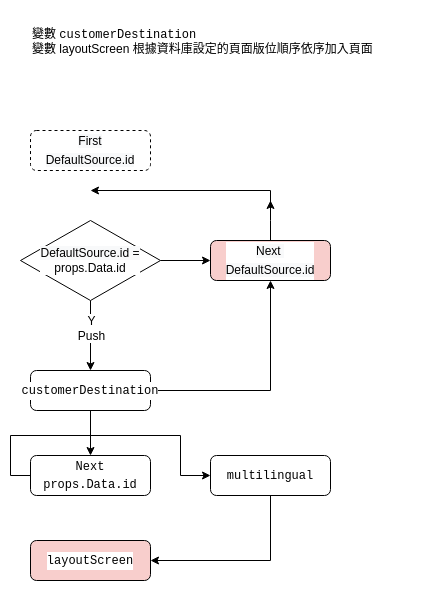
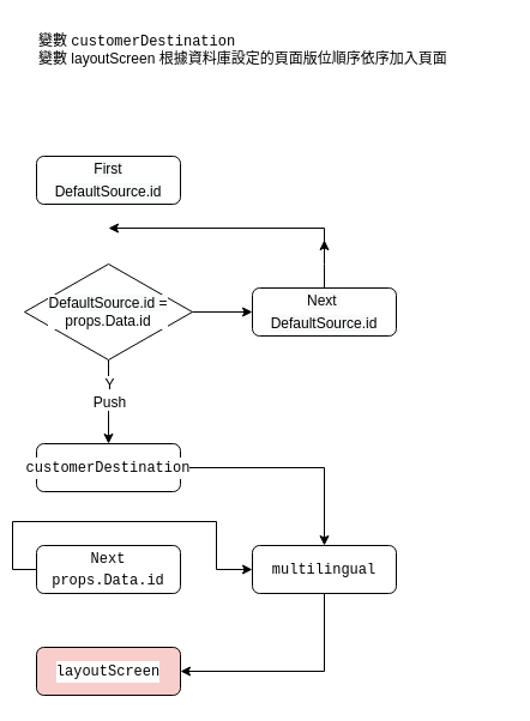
  <mxCell id="0" />
  <mxCell id="1" parent="0" />
  <mxCell id="2" value="&lt;span style=&quot;background-color: rgb(255 , 255 , 255)&quot;&gt;變數&amp;nbsp;&lt;span style=&quot;font-family: &amp;#34;menlo&amp;#34; , &amp;#34;monaco&amp;#34; , &amp;#34;courier new&amp;#34; , monospace ; white-space: pre&quot;&gt;customerDestination&lt;/span&gt;&lt;br&gt;變數 layoutScreen 根據資料庫設定的頁面版位順序依序加入頁面&lt;/span&gt;" style="text;html=1;" parent="1" vertex="1"><mxGeometry x="30" y="20" width="390" height="30" as="geometry" /></mxCell>
- <mxCell id="3" value="&lt;div style=&quot;font-family: &amp;#34;menlo&amp;#34; , &amp;#34;monaco&amp;#34; , &amp;#34;courier new&amp;#34; , monospace ; line-height: 18px ; white-space: pre ; font-size: 12px&quot;&gt;&lt;span style=&quot;font-family: &amp;#34;helvetica&amp;#34; ; text-align: left ; white-space: nowrap ; background-color: rgb(248 , 249 , 250) ; font-size: 12px&quot;&gt;First&lt;/span&gt;&lt;/div&gt;&lt;div style=&quot;font-family: &amp;#34;menlo&amp;#34; , &amp;#34;monaco&amp;#34; , &amp;#34;courier new&amp;#34; , monospace ; line-height: 18px ; white-space: pre ; font-size: 12px&quot;&gt;&lt;span style=&quot;font-family: &amp;#34;helvetica&amp;#34; ; text-align: left ; white-space: nowrap ; background-color: rgb(248 , 249 , 250) ; font-size: 12px&quot;&gt;DefaultSource.id&lt;/span&gt;&lt;br style=&quot;font-size: 12px&quot;&gt;&lt;/div&gt;" style="rounded=1;whiteSpace=wrap;html=1;labelBackgroundColor=#ffffff;fontColor=#000000;fontSize=12;dashed=1;" parent="1" vertex="1"><mxGeometry x="30" y="130" width="120" height="40" as="geometry" /></mxCell>
+ <mxCell id="3" value="&lt;div style=&quot;font-family: &amp;#34;menlo&amp;#34; , &amp;#34;monaco&amp;#34; , &amp;#34;courier new&amp;#34; , monospace ; line-height: 18px ; white-space: pre ; font-size: 12px&quot;&gt;&lt;span style=&quot;font-family: &amp;#34;helvetica&amp;#34; ; text-align: left ; white-space: nowrap ; background-color: rgb(248 , 249 , 250) ; font-size: 12px&quot;&gt;First&lt;/span&gt;&lt;/div&gt;&lt;div style=&quot;font-family: &amp;#34;menlo&amp;#34; , &amp;#34;monaco&amp;#34; , &amp;#34;courier new&amp;#34; , monospace ; line-height: 18px ; white-space: pre ; font-size: 12px&quot;&gt;&lt;span style=&quot;font-family: &amp;#34;helvetica&amp;#34; ; text-align: left ; white-space: nowrap ; background-color: rgb(248 , 249 , 250) ; font-size: 12px&quot;&gt;DefaultSource.id&lt;/span&gt;&lt;br style=&quot;font-size: 12px&quot;&gt;&lt;/div&gt;" style="rounded=1;whiteSpace=wrap;html=1;labelBackgroundColor=#ffffff;fontColor=#000000;fontSize=12;" parent="1" vertex="1"><mxGeometry x="30" y="130" width="120" height="40" as="geometry" /></mxCell>
  <mxCell id="4" style="edgeStyle=orthogonalEdgeStyle;rounded=0;orthogonalLoop=1;jettySize=auto;html=1;entryX=0.5;entryY=0;entryDx=0;entryDy=0;fontSize=12;fontColor=#000000;" parent="1" source="7" target="10" edge="1"><mxGeometry relative="1" as="geometry" /></mxCell>
  <mxCell id="5" value="Y&lt;br&gt;Push" style="text;html=1;resizable=0;points=[];align=center;verticalAlign=middle;labelBackgroundColor=#ffffff;fontSize=12;fontColor=#000000;" parent="4" vertex="1" connectable="0"><mxGeometry x="-0.525" relative="1" as="geometry"><mxPoint y="10" as="offset" /></mxGeometry></mxCell>
  <mxCell id="6" style="edgeStyle=orthogonalEdgeStyle;rounded=0;orthogonalLoop=1;jettySize=auto;html=1;entryX=0;entryY=0.5;entryDx=0;entryDy=0;fontSize=12;fontColor=#000000;" parent="1" source="7" target="17" edge="1"><mxGeometry relative="1" as="geometry" /></mxCell>
  <mxCell id="7" value="&lt;span style=&quot;font-family: &amp;#34;helvetica&amp;#34; ; font-size: 12px ; text-align: left ; background-color: rgb(248 , 249 , 250)&quot;&gt;DefaultSource.id =&lt;br&gt;&lt;/span&gt;&lt;span style=&quot;font-family: &amp;#34;helvetica&amp;#34; ; font-size: 12px ; text-align: left ; white-space: nowrap&quot;&gt;props.Data.id&lt;/span&gt;" style="rhombus;whiteSpace=wrap;html=1;labelBackgroundColor=#ffffff;fontSize=10;fontColor=#000000;" parent="1" vertex="1"><mxGeometry x="20" y="220" width="140" height="80" as="geometry" /></mxCell>
- <mxCell id="8" value="" style="edgeStyle=orthogonalEdgeStyle;rounded=0;orthogonalLoop=1;jettySize=auto;html=1;fontSize=12;fontColor=#000000;exitX=1;exitY=0.5;exitDx=0;exitDy=0;" parent="1" source="10" target="17" edge="1"><mxGeometry relative="1" as="geometry" /></mxCell>
- <mxCell id="9" value="" style="edgeStyle=orthogonalEdgeStyle;rounded=0;orthogonalLoop=1;jettySize=auto;html=1;fontSize=12;fontColor=#000000;" parent="1" source="10" target="12" edge="1"><mxGeometry relative="1" as="geometry" /></mxCell>
+ <mxCell id="8" value="" style="edgeStyle=orthogonalEdgeStyle;rounded=0;orthogonalLoop=1;jettySize=auto;html=1;fontSize=12;fontColor=#000000;exitX=1;exitY=0.5;exitDx=0;exitDy=0;entryX=0.5;entryY=0;entryDx=0;entryDy=0;" parent="1" source="10" target="15" edge="1"><mxGeometry relative="1" as="geometry" /></mxCell>
  <mxCell id="10" value="&lt;div style=&quot;font-family: &amp;#34;menlo&amp;#34; , &amp;#34;monaco&amp;#34; , &amp;#34;courier new&amp;#34; , monospace ; line-height: 18px ; white-space: pre ; font-size: 10px&quot;&gt;&lt;div style=&quot;font-family: &amp;#34;menlo&amp;#34; , &amp;#34;monaco&amp;#34; , &amp;#34;courier new&amp;#34; , monospace ; font-size: 12px ; line-height: 18px&quot;&gt;&lt;span style=&quot;background-color: rgb(255 , 255 , 255)&quot;&gt;customerDestination&lt;/span&gt;&lt;/div&gt;&lt;/div&gt;" style="rounded=1;whiteSpace=wrap;html=1;labelBackgroundColor=#ffffff;fontColor=#000000;fontSize=10;" parent="1" vertex="1"><mxGeometry x="30" y="370" width="120" height="40" as="geometry" /></mxCell>
  <mxCell id="11" style="edgeStyle=orthogonalEdgeStyle;rounded=0;orthogonalLoop=1;jettySize=auto;html=1;fontSize=12;fontColor=#000000;exitX=0;exitY=0.5;exitDx=0;exitDy=0;" parent="1" source="12" target="15" edge="1"><mxGeometry relative="1" as="geometry" /></mxCell>
  <mxCell id="12" value="&lt;div style=&quot;font-family: &amp;#34;menlo&amp;#34; , &amp;#34;monaco&amp;#34; , &amp;#34;courier new&amp;#34; , monospace ; line-height: 18px ; white-space: pre ; font-size: 10px&quot;&gt;&lt;div style=&quot;font-family: &amp;#34;menlo&amp;#34; , &amp;#34;monaco&amp;#34; , &amp;#34;courier new&amp;#34; , monospace ; font-size: 12px ; line-height: 18px&quot;&gt;&lt;span style=&quot;background-color: rgb(255 , 255 , 255)&quot;&gt;Next&lt;br/&gt;props.Data.id&lt;/span&gt;&lt;/div&gt;&lt;/div&gt;" style="rounded=1;whiteSpace=wrap;html=1;labelBackgroundColor=#ffffff;fontColor=#000000;fontSize=10;" parent="1" vertex="1"><mxGeometry x="30" y="455" width="120" height="40" as="geometry" /></mxCell>
  <mxCell id="13" value="&lt;div style=&quot;font-family: &amp;#34;menlo&amp;#34; , &amp;#34;monaco&amp;#34; , &amp;#34;courier new&amp;#34; , monospace ; line-height: 18px ; white-space: pre ; font-size: 10px&quot;&gt;&lt;div style=&quot;font-family: &amp;#34;menlo&amp;#34; , &amp;#34;monaco&amp;#34; , &amp;#34;courier new&amp;#34; , monospace ; font-size: 12px ; line-height: 18px&quot;&gt;&lt;div style=&quot;font-family: &amp;#34;menlo&amp;#34; , &amp;#34;monaco&amp;#34; , &amp;#34;courier new&amp;#34; , monospace ; line-height: 18px&quot;&gt;&lt;div style=&quot;font-family: &amp;#34;menlo&amp;#34; , &amp;#34;monaco&amp;#34; , &amp;#34;courier new&amp;#34; , monospace ; line-height: 18px&quot;&gt;&lt;span style=&quot;background-color: rgb(255 , 255 , 255)&quot;&gt;layoutScreen&lt;/span&gt;&lt;/div&gt;&lt;/div&gt;&lt;/div&gt;&lt;/div&gt;" style="rounded=1;whiteSpace=wrap;html=1;labelBackgroundColor=#ffffff;fontColor=#000000;fontSize=10;fillColor=#f8cecc;" parent="1" vertex="1"><mxGeometry x="30" y="540" width="120" height="40" as="geometry" /></mxCell>
  <mxCell id="14" style="edgeStyle=orthogonalEdgeStyle;rounded=0;orthogonalLoop=1;jettySize=auto;html=1;entryX=1;entryY=0.5;entryDx=0;entryDy=0;fontSize=12;fontColor=#000000;exitX=0.5;exitY=1;exitDx=0;exitDy=0;" parent="1" source="15" target="13" edge="1"><mxGeometry relative="1" as="geometry" /></mxCell>
  <mxCell id="15" value="&lt;div style=&quot;font-family: &amp;#34;menlo&amp;#34; , &amp;#34;monaco&amp;#34; , &amp;#34;courier new&amp;#34; , monospace ; line-height: 18px ; white-space: pre ; font-size: 10px&quot;&gt;&lt;div style=&quot;font-family: &amp;#34;menlo&amp;#34; , &amp;#34;monaco&amp;#34; , &amp;#34;courier new&amp;#34; , monospace ; font-size: 12px ; line-height: 18px&quot;&gt;&lt;div style=&quot;font-family: &amp;#34;menlo&amp;#34; , &amp;#34;monaco&amp;#34; , &amp;#34;courier new&amp;#34; , monospace ; line-height: 18px&quot;&gt;&lt;div style=&quot;font-family: &amp;#34;menlo&amp;#34; , &amp;#34;monaco&amp;#34; , &amp;#34;courier new&amp;#34; , monospace ; line-height: 18px&quot;&gt;&lt;div style=&quot;font-family: &amp;#34;menlo&amp;#34; , &amp;#34;monaco&amp;#34; , &amp;#34;courier new&amp;#34; , monospace ; line-height: 18px&quot;&gt;&lt;span style=&quot;background-color: rgb(255 , 255 , 255)&quot;&gt;multilingual&lt;/span&gt;&lt;/div&gt;&lt;/div&gt;&lt;/div&gt;&lt;/div&gt;&lt;/div&gt;" style="rounded=1;whiteSpace=wrap;html=1;labelBackgroundColor=#ffffff;fontColor=#000000;fontSize=10;" parent="1" vertex="1"><mxGeometry x="210" y="455" width="120" height="40" as="geometry" /></mxCell>
  <mxCell id="16" style="edgeStyle=orthogonalEdgeStyle;rounded=0;orthogonalLoop=1;jettySize=auto;html=1;fontSize=12;fontColor=#000000;" parent="1" source="17" edge="1"><mxGeometry relative="1" as="geometry"><mxPoint x="270" y="200" as="targetPoint" /></mxGeometry></mxCell>
- <mxCell id="17" value="&lt;div style=&quot;font-family: &amp;#34;menlo&amp;#34; , &amp;#34;monaco&amp;#34; , &amp;#34;courier new&amp;#34; , monospace ; line-height: 18px ; white-space: pre ; font-size: 12px&quot;&gt;&lt;span style=&quot;font-family: &amp;#34;helvetica&amp;#34; ; text-align: left ; white-space: nowrap ; background-color: rgb(248 , 249 , 250) ; font-size: 12px&quot;&gt;Next&amp;nbsp;&lt;/span&gt;&lt;/div&gt;&lt;div style=&quot;font-family: &amp;#34;menlo&amp;#34; , &amp;#34;monaco&amp;#34; , &amp;#34;courier new&amp;#34; , monospace ; line-height: 18px ; white-space: pre ; font-size: 12px&quot;&gt;&lt;span style=&quot;font-family: &amp;#34;helvetica&amp;#34; ; text-align: left ; white-space: nowrap ; background-color: rgb(248 , 249 , 250) ; font-size: 12px&quot;&gt;DefaultSource.id&lt;/span&gt;&lt;br style=&quot;font-size: 12px&quot;&gt;&lt;/div&gt;" style="rounded=1;whiteSpace=wrap;html=1;labelBackgroundColor=#ffffff;fontColor=#000000;fontSize=12;fillColor=#f8cecc;" parent="1" vertex="1"><mxGeometry x="210" y="240" width="120" height="40" as="geometry" /></mxCell>
+ <mxCell id="17" value="&lt;div style=&quot;font-family: &amp;#34;menlo&amp;#34; , &amp;#34;monaco&amp;#34; , &amp;#34;courier new&amp;#34; , monospace ; line-height: 18px ; white-space: pre ; font-size: 12px&quot;&gt;&lt;span style=&quot;font-family: &amp;#34;helvetica&amp;#34; ; text-align: left ; white-space: nowrap ; background-color: rgb(248 , 249 , 250) ; font-size: 12px&quot;&gt;Next&amp;nbsp;&lt;/span&gt;&lt;/div&gt;&lt;div style=&quot;font-family: &amp;#34;menlo&amp;#34; , &amp;#34;monaco&amp;#34; , &amp;#34;courier new&amp;#34; , monospace ; line-height: 18px ; white-space: pre ; font-size: 12px&quot;&gt;&lt;span style=&quot;font-family: &amp;#34;helvetica&amp;#34; ; text-align: left ; white-space: nowrap ; background-color: rgb(248 , 249 , 250) ; font-size: 12px&quot;&gt;DefaultSource.id&lt;/span&gt;&lt;br style=&quot;font-size: 12px&quot;&gt;&lt;/div&gt;" style="rounded=1;whiteSpace=wrap;html=1;labelBackgroundColor=#ffffff;fontColor=#000000;fontSize=12;" parent="1" vertex="1"><mxGeometry x="210" y="240" width="120" height="40" as="geometry" /></mxCell>
  <mxCell id="18" style="edgeStyle=orthogonalEdgeStyle;rounded=0;orthogonalLoop=1;jettySize=auto;html=1;fontSize=12;fontColor=#000000;horizontal=1;" parent="1" edge="1"><mxGeometry relative="1" as="geometry"><mxPoint x="90" y="190" as="targetPoint" /><mxPoint x="270" y="210" as="sourcePoint" /><Array as="points"><mxPoint x="270" y="190" /><mxPoint x="90" y="190" /></Array></mxGeometry></mxCell>
